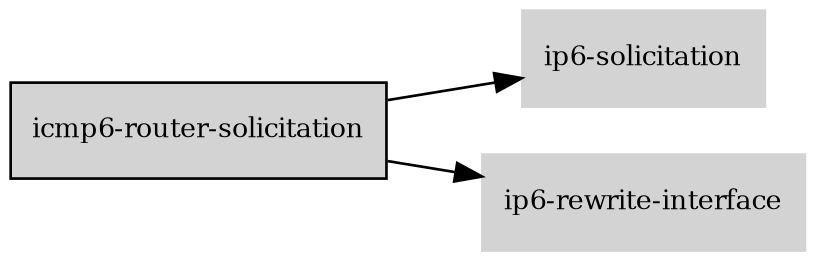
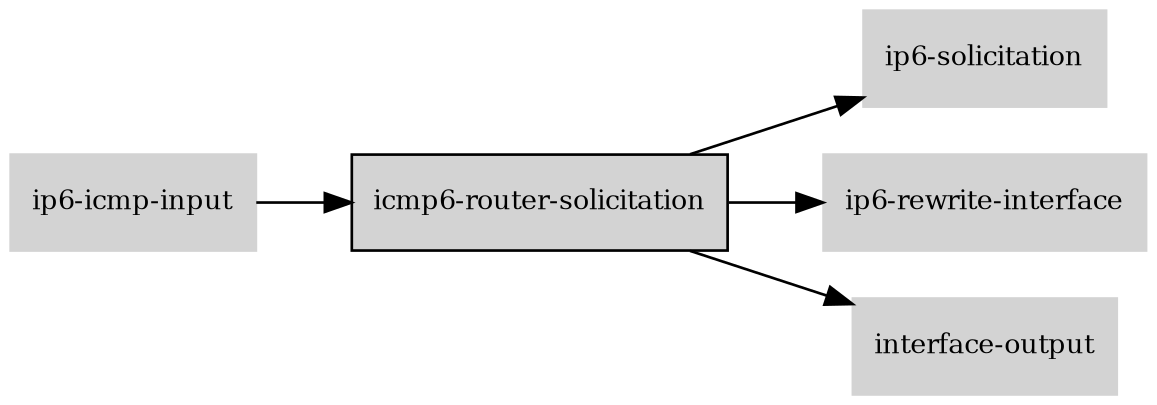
  digraph {
    rankdir=LR
    node [color=lightgray fillcolor=lightgray fontcolor=black fontsize=10 shape=box style=filled]
    edge [fontsize=8]
    "icmp6-router-solicitation" [color=black]
    n2 [label="ip6-solicitation"]
    n3 [label="ip6-rewrite-interface"]
+   "interface-output"
+   "ip6-icmp-input"
    "icmp6-router-solicitation" -> n2
    "icmp6-router-solicitation" -> n3
+   "icmp6-router-solicitation" -> "interface-output"
+   "ip6-icmp-input" -> "icmp6-router-solicitation"
  }
